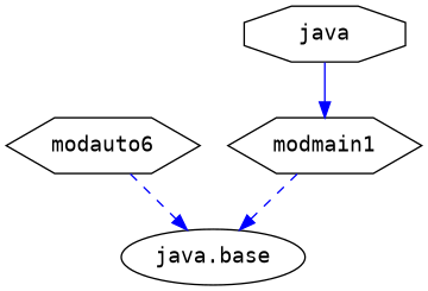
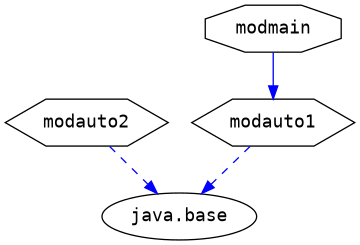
  digraph {
    node [fontname=Consolas shape=hexagon]
    edge [color="#0000ff" fontcolor="#0000ff" fontname=Consolas style=dashed weight=16]
-   n1 [label=modmain1]
+   n1 [label=modauto1]
    n2 [label="java.base" shape=ellipse]
-   n3 [label=modauto6]
-   n4 [label=java shape=octagon]
+   n3 [label=modauto2]
+   n4 [label=modmain shape=octagon]
    n1 -> n2
    n3 -> n2
    n4 -> n1 [weight=8 style=""]
  }
